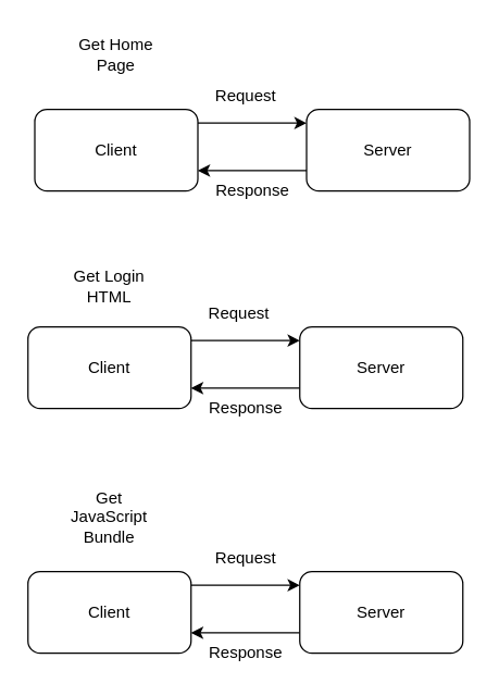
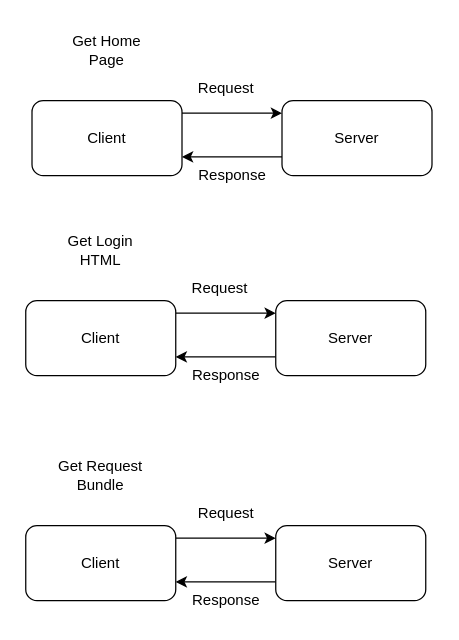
  <mxCell id="0" />
  <mxCell id="1" parent="0" />
  <mxCell id="2" style="edgeStyle=orthogonalEdgeStyle;rounded=0;orthogonalLoop=1;jettySize=auto;html=1;entryX=1;entryY=0.75;entryDx=0;entryDy=0;" edge="1" parent="1" source="3" target="5"><mxGeometry relative="1" as="geometry"><mxPoint x="155" y="110" as="targetPoint" /><Array as="points"><mxPoint x="185" y="125" /><mxPoint x="185" y="125" /></Array></mxGeometry></mxCell>
  <mxCell id="3" value="Server" style="rounded=1;whiteSpace=wrap;html=1;" parent="1" vertex="1"><mxGeometry x="225" y="80" width="120" height="60" as="geometry" /></mxCell>
  <mxCell id="4" style="edgeStyle=orthogonalEdgeStyle;rounded=0;orthogonalLoop=1;jettySize=auto;html=1;" edge="1" parent="1" source="5"><mxGeometry relative="1" as="geometry"><mxPoint x="225" y="90" as="targetPoint" /><Array as="points"><mxPoint x="225" y="90" /></Array></mxGeometry></mxCell>
  <mxCell id="5" value="Client" style="rounded=1;whiteSpace=wrap;html=1;" vertex="1" parent="1"><mxGeometry x="25" y="80" width="120" height="60" as="geometry" /></mxCell>
  <mxCell id="6" value="Request" style="text;html=1;align=center;verticalAlign=middle;resizable=0;points=[];autosize=1;" vertex="1" parent="1"><mxGeometry x="150" y="60" width="60" height="20" as="geometry" /></mxCell>
  <mxCell id="7" value="Get Home Page" style="text;html=1;strokeColor=none;fillColor=none;align=center;verticalAlign=middle;whiteSpace=wrap;rounded=0;" vertex="1" parent="1"><mxGeometry x="50" y="20" width="70" height="40" as="geometry" /></mxCell>
  <mxCell id="8" style="edgeStyle=orthogonalEdgeStyle;rounded=0;orthogonalLoop=1;jettySize=auto;html=1;entryX=1;entryY=0.75;entryDx=0;entryDy=0;" edge="1" source="9" target="11" parent="1"><mxGeometry relative="1" as="geometry"><mxPoint x="150" y="450" as="targetPoint" /><Array as="points"><mxPoint x="180" y="465" /><mxPoint x="180" y="465" /></Array></mxGeometry></mxCell>
  <mxCell id="9" value="Server" style="rounded=1;whiteSpace=wrap;html=1;" vertex="1" parent="1"><mxGeometry x="220" y="420" width="120" height="60" as="geometry" /></mxCell>
  <mxCell id="10" style="edgeStyle=orthogonalEdgeStyle;rounded=0;orthogonalLoop=1;jettySize=auto;html=1;" edge="1" source="11" parent="1"><mxGeometry relative="1" as="geometry"><mxPoint x="220" y="430" as="targetPoint" /><Array as="points"><mxPoint x="220" y="430" /></Array></mxGeometry></mxCell>
  <mxCell id="11" value="Client" style="rounded=1;whiteSpace=wrap;html=1;" vertex="1" parent="1"><mxGeometry x="20" y="420" width="120" height="60" as="geometry" /></mxCell>
  <mxCell id="12" value="Response" style="text;html=1;align=center;verticalAlign=middle;resizable=0;points=[];autosize=1;" vertex="1" parent="1"><mxGeometry x="145" y="470" width="70" height="20" as="geometry" /></mxCell>
  <mxCell id="13" value="Request" style="text;html=1;align=center;verticalAlign=middle;resizable=0;points=[];autosize=1;" vertex="1" parent="1"><mxGeometry x="150" y="400" width="60" height="20" as="geometry" /></mxCell>
- <mxCell id="14" value="Get JavaScript Bundle" style="text;html=1;strokeColor=none;fillColor=none;align=center;verticalAlign=middle;whiteSpace=wrap;rounded=0;" vertex="1" parent="1"><mxGeometry x="45" y="360" width="70" height="40" as="geometry" /></mxCell>
+ <mxCell id="14" value="Get Request Bundle" style="text;html=1;strokeColor=none;fillColor=none;align=center;verticalAlign=middle;whiteSpace=wrap;rounded=0;" vertex="1" parent="1"><mxGeometry x="45" y="360" width="70" height="40" as="geometry" /></mxCell>
  <mxCell id="15" value="Response" style="text;html=1;align=center;verticalAlign=middle;resizable=0;points=[];autosize=1;" vertex="1" parent="1"><mxGeometry x="150" y="130" width="70" height="20" as="geometry" /></mxCell>
  <mxCell id="16" style="edgeStyle=orthogonalEdgeStyle;rounded=0;orthogonalLoop=1;jettySize=auto;html=1;entryX=1;entryY=0.75;entryDx=0;entryDy=0;" edge="1" source="17" target="19" parent="1"><mxGeometry relative="1" as="geometry"><mxPoint x="150" y="270" as="targetPoint" /><Array as="points"><mxPoint x="180" y="285" /><mxPoint x="180" y="285" /></Array></mxGeometry></mxCell>
  <mxCell id="17" value="Server" style="rounded=1;whiteSpace=wrap;html=1;" vertex="1" parent="1"><mxGeometry x="220" y="240" width="120" height="60" as="geometry" /></mxCell>
  <mxCell id="18" style="edgeStyle=orthogonalEdgeStyle;rounded=0;orthogonalLoop=1;jettySize=auto;html=1;" edge="1" source="19" parent="1"><mxGeometry relative="1" as="geometry"><mxPoint x="220" y="250" as="targetPoint" /><Array as="points"><mxPoint x="220" y="250" /></Array></mxGeometry></mxCell>
  <mxCell id="19" value="Client" style="rounded=1;whiteSpace=wrap;html=1;" vertex="1" parent="1"><mxGeometry x="20" y="240" width="120" height="60" as="geometry" /></mxCell>
  <mxCell id="20" value="Request" style="text;html=1;align=center;verticalAlign=middle;resizable=0;points=[];autosize=1;" vertex="1" parent="1"><mxGeometry x="145" y="220" width="60" height="20" as="geometry" /></mxCell>
- <mxCell id="21" value="Get Login HTML" style="text;html=1;strokeColor=none;fillColor=none;align=center;verticalAlign=middle;whiteSpace=wrap;rounded=0;" vertex="1" parent="1"><mxGeometry x="45" y="190" width="70" height="40" as="geometry" /></mxCell>
+ <mxCell id="21" value="Get Login HTML" style="text;html=1;strokeColor=none;fillColor=none;align=center;verticalAlign=middle;whiteSpace=wrap;rounded=0;" vertex="1" parent="1"><mxGeometry x="45" y="180" width="70" height="40" as="geometry" /></mxCell>
  <mxCell id="22" value="Response" style="text;html=1;align=center;verticalAlign=middle;resizable=0;points=[];autosize=1;" vertex="1" parent="1"><mxGeometry x="145" y="290" width="70" height="20" as="geometry" /></mxCell>
